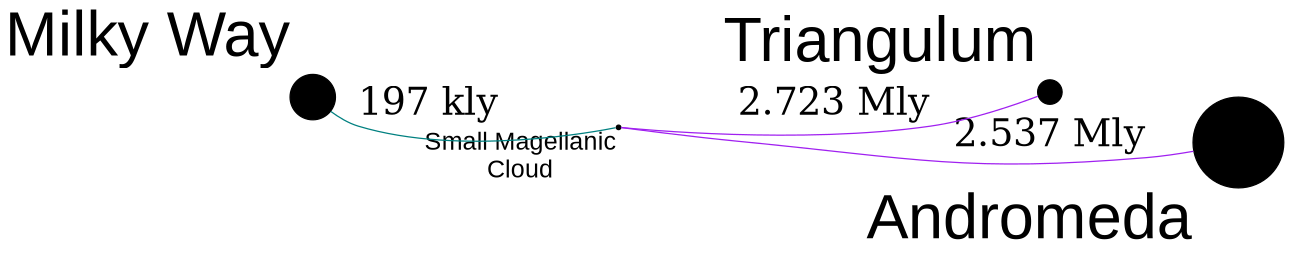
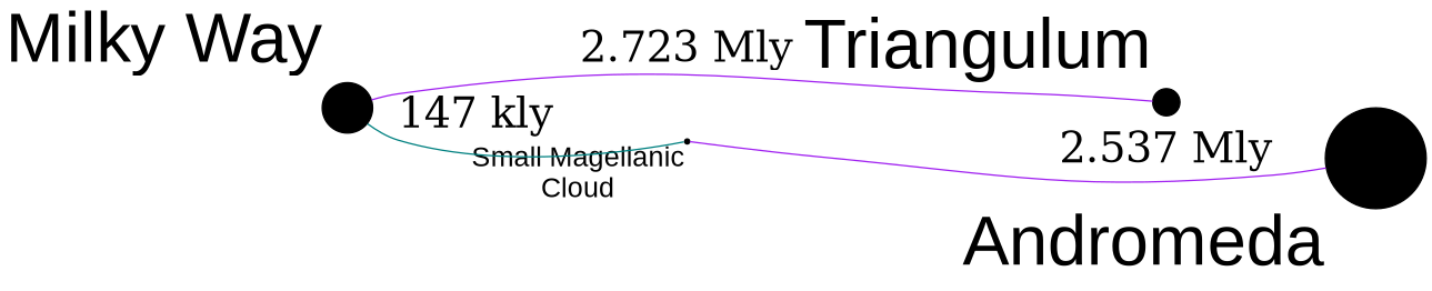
  digraph {
    rankdir=LR
    node [fontname=Arial fontsize=50 shape=point]
    edge [arrowhead=none color=purple fontsize=30]
    andromeda [width=1 xlabel=Andromeda]
    milkyway [width=0.5 xlabel="Milky Way"]
    triangulum [width=0.27 xlabel=Triangulum]
    smallmagcloud [fontsize=20 xlabel="Small Magellanic\nCloud"]
-   smallmagcloud -> triangulum [label="2.723 Mly"]
-   milkyway -> smallmagcloud [color=teal label="197 kly"]
+   milkyway -> triangulum [label="2.723 Mly"]
+   milkyway -> smallmagcloud [color=teal label="147 kly"]
    triangulum -> andromeda [style=invis arrowhead="" color=""]
    smallmagcloud -> andromeda [label="2.537 Mly"]
  }
